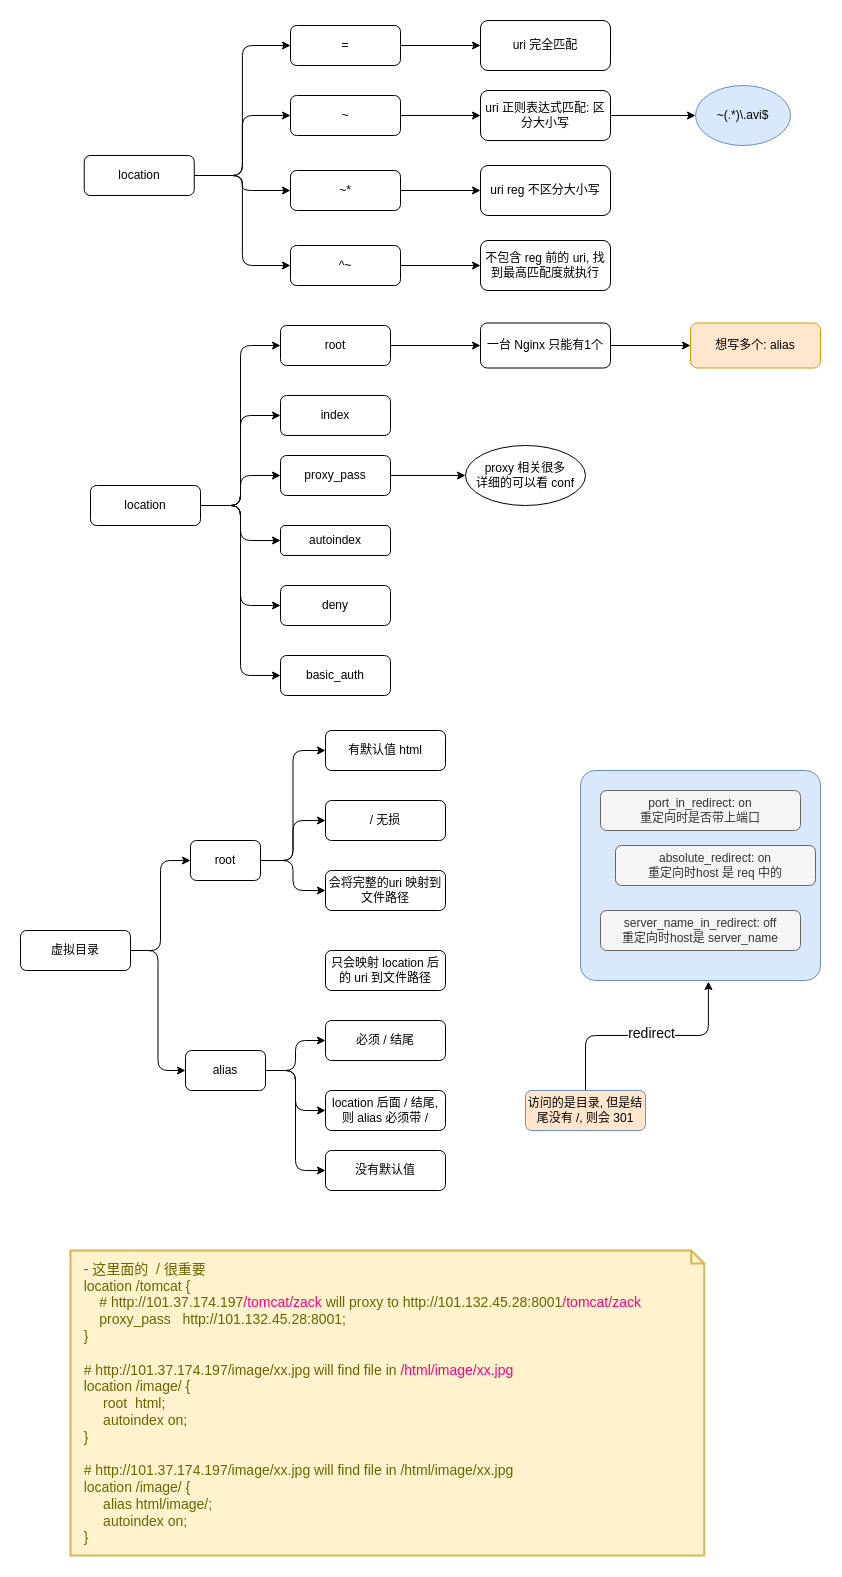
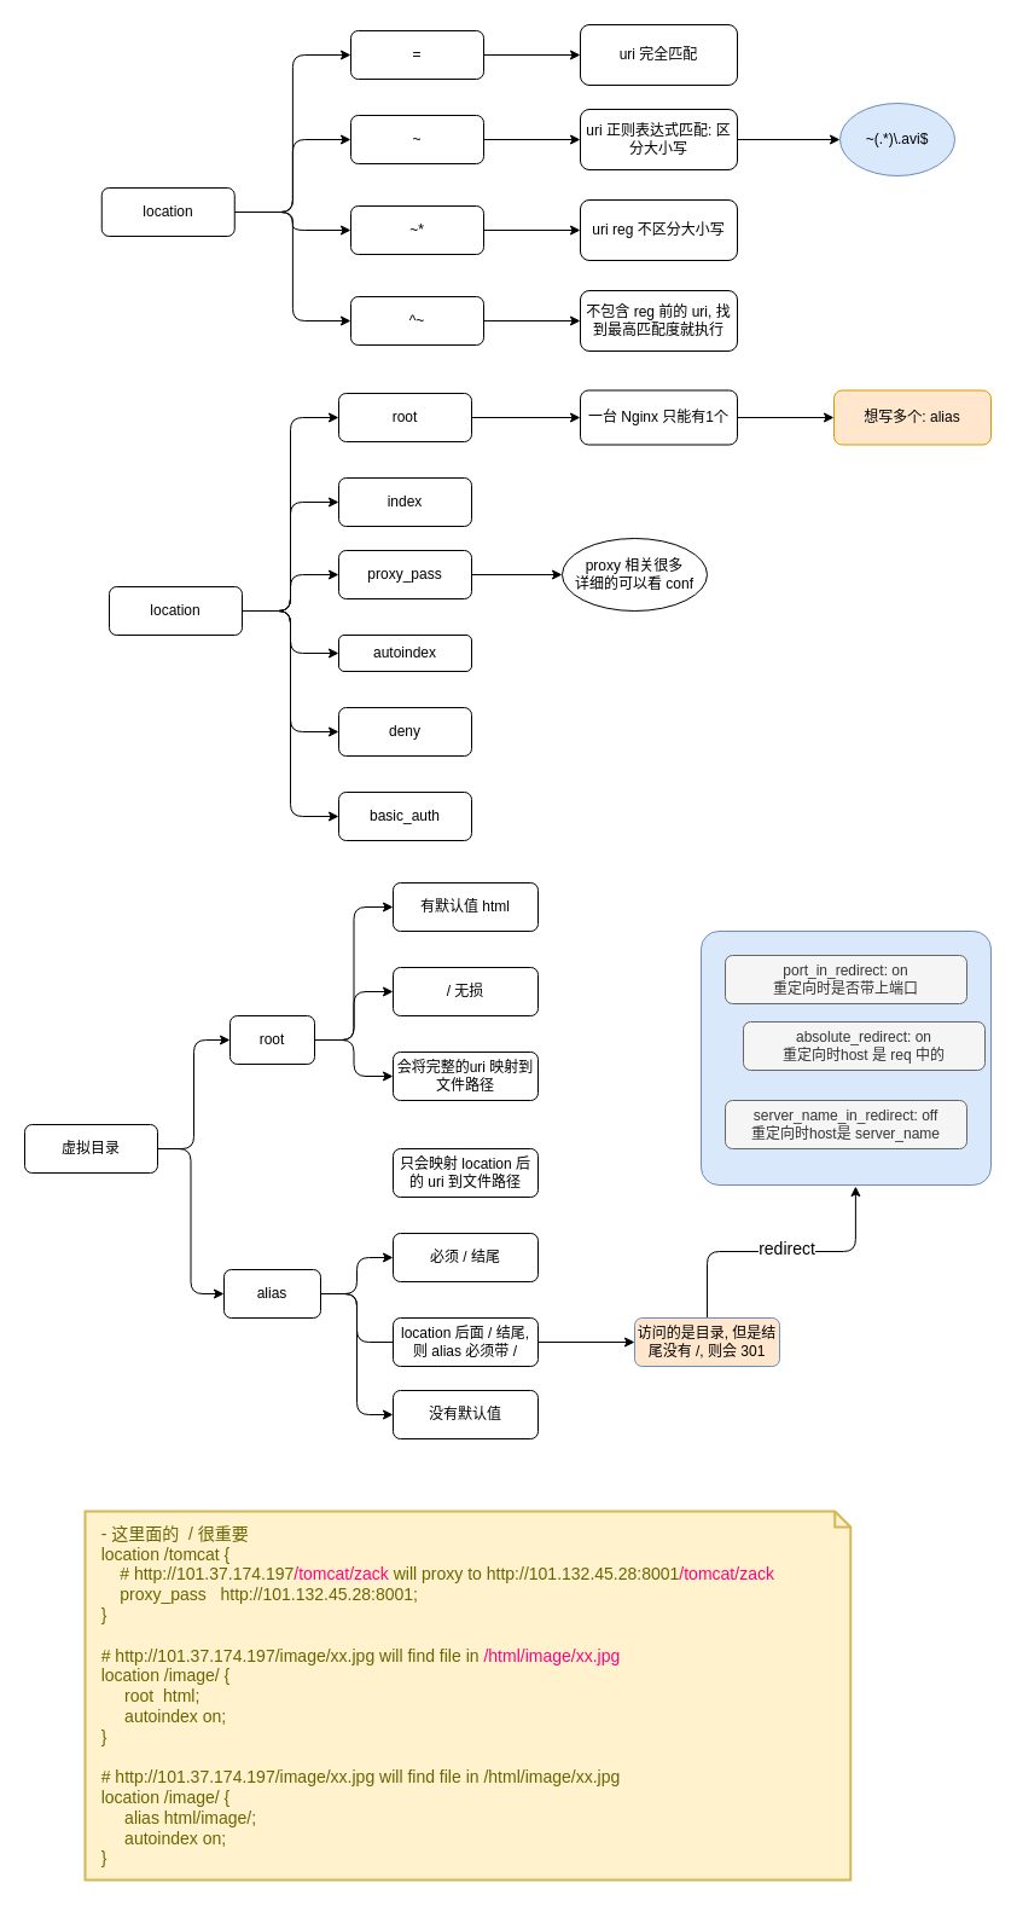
  <mxCell id="0" />
  <mxCell id="1" parent="0" />
  <mxCell id="2" value="" style="edgeStyle=orthogonalEdgeStyle;rounded=1;orthogonalLoop=1;jettySize=auto;html=1;entryX=0;entryY=0.5;entryDx=0;entryDy=0;" parent="1" source="6" target="8" edge="1"><mxGeometry relative="1" as="geometry" /></mxCell>
  <mxCell id="3" style="edgeStyle=orthogonalEdgeStyle;rounded=1;orthogonalLoop=1;jettySize=auto;html=1;entryX=0;entryY=0.5;entryDx=0;entryDy=0;" parent="1" source="6" target="10" edge="1"><mxGeometry relative="1" as="geometry" /></mxCell>
  <mxCell id="4" style="edgeStyle=orthogonalEdgeStyle;rounded=1;orthogonalLoop=1;jettySize=auto;html=1;entryX=0;entryY=0.5;entryDx=0;entryDy=0;" parent="1" source="6" target="12" edge="1"><mxGeometry relative="1" as="geometry" /></mxCell>
  <mxCell id="5" style="edgeStyle=orthogonalEdgeStyle;rounded=1;orthogonalLoop=1;jettySize=auto;html=1;entryX=0;entryY=0.5;entryDx=0;entryDy=0;" parent="1" source="6" target="14" edge="1"><mxGeometry relative="1" as="geometry" /></mxCell>
  <mxCell id="6" value="location" style="rounded=1;whiteSpace=wrap;html=1;" parent="1" vertex="1"><mxGeometry x="83.75" y="155" width="110" height="40" as="geometry" /></mxCell>
  <mxCell id="7" value="" style="edgeStyle=orthogonalEdgeStyle;rounded=1;orthogonalLoop=1;jettySize=auto;html=1;" parent="1" source="8" target="15" edge="1"><mxGeometry relative="1" as="geometry" /></mxCell>
  <mxCell id="8" value="=" style="rounded=1;whiteSpace=wrap;html=1;" parent="1" vertex="1"><mxGeometry x="290" y="25" width="110" height="40" as="geometry" /></mxCell>
  <mxCell id="9" value="" style="edgeStyle=orthogonalEdgeStyle;rounded=1;orthogonalLoop=1;jettySize=auto;html=1;" parent="1" source="10" target="17" edge="1"><mxGeometry relative="1" as="geometry" /></mxCell>
  <mxCell id="10" value="~" style="rounded=1;whiteSpace=wrap;html=1;" parent="1" vertex="1"><mxGeometry x="290" y="95" width="110" height="40" as="geometry" /></mxCell>
  <mxCell id="11" value="" style="edgeStyle=orthogonalEdgeStyle;rounded=1;orthogonalLoop=1;jettySize=auto;html=1;entryX=0;entryY=0.5;entryDx=0;entryDy=0;" parent="1" source="12" target="18" edge="1"><mxGeometry relative="1" as="geometry"><mxPoint x="480" y="185" as="targetPoint" /></mxGeometry></mxCell>
  <mxCell id="12" value="~*" style="rounded=1;whiteSpace=wrap;html=1;" parent="1" vertex="1"><mxGeometry x="290" y="170" width="110" height="40" as="geometry" /></mxCell>
  <mxCell id="13" value="" style="edgeStyle=orthogonalEdgeStyle;rounded=1;orthogonalLoop=1;jettySize=auto;html=1;" parent="1" source="14" target="19" edge="1"><mxGeometry relative="1" as="geometry" /></mxCell>
  <mxCell id="14" value="^~" style="rounded=1;whiteSpace=wrap;html=1;" parent="1" vertex="1"><mxGeometry x="290" y="245" width="110" height="40" as="geometry" /></mxCell>
  <mxCell id="15" value="uri 完全匹配" style="rounded=1;whiteSpace=wrap;html=1;" parent="1" vertex="1"><mxGeometry x="480" y="20" width="130" height="50" as="geometry" /></mxCell>
  <mxCell id="16" value="" style="edgeStyle=orthogonalEdgeStyle;rounded=0;orthogonalLoop=1;jettySize=auto;html=1;" parent="1" source="17" target="20" edge="1"><mxGeometry relative="1" as="geometry" /></mxCell>
  <mxCell id="17" value="uri 正则表达式匹配: 区分大小写" style="rounded=1;whiteSpace=wrap;html=1;" parent="1" vertex="1"><mxGeometry x="480" y="90" width="130" height="50" as="geometry" /></mxCell>
  <mxCell id="18" value="uri reg 不区分大小写" style="rounded=1;whiteSpace=wrap;html=1;" parent="1" vertex="1"><mxGeometry x="480" y="165" width="130" height="50" as="geometry" /></mxCell>
  <mxCell id="19" value="不包含 reg 前的 uri, 找到最高匹配度就执行" style="rounded=1;whiteSpace=wrap;html=1;" parent="1" vertex="1"><mxGeometry x="480" y="240" width="130" height="50" as="geometry" /></mxCell>
  <mxCell id="20" value="~(.*)\.avi$" style="ellipse;whiteSpace=wrap;html=1;rounded=1;fillColor=#dae8fc;strokeColor=#6c8ebf;" parent="1" vertex="1"><mxGeometry x="695" y="85" width="95" height="60" as="geometry" /></mxCell>
  <mxCell id="21" value="" style="edgeStyle=orthogonalEdgeStyle;rounded=1;orthogonalLoop=1;jettySize=auto;html=1;entryX=0;entryY=0.5;entryDx=0;entryDy=0;" parent="1" source="27" target="29" edge="1"><mxGeometry relative="1" as="geometry" /></mxCell>
  <mxCell id="22" style="edgeStyle=orthogonalEdgeStyle;rounded=1;orthogonalLoop=1;jettySize=auto;html=1;entryX=0;entryY=0.5;entryDx=0;entryDy=0;" parent="1" source="27" target="30" edge="1"><mxGeometry relative="1" as="geometry" /></mxCell>
  <mxCell id="23" style="edgeStyle=orthogonalEdgeStyle;rounded=1;orthogonalLoop=1;jettySize=auto;html=1;entryX=0;entryY=0.5;entryDx=0;entryDy=0;" parent="1" source="27" target="32" edge="1"><mxGeometry relative="1" as="geometry" /></mxCell>
  <mxCell id="24" style="edgeStyle=orthogonalEdgeStyle;rounded=1;orthogonalLoop=1;jettySize=auto;html=1;entryX=0;entryY=0.5;entryDx=0;entryDy=0;" parent="1" source="27" target="33" edge="1"><mxGeometry relative="1" as="geometry" /></mxCell>
  <mxCell id="25" style="edgeStyle=orthogonalEdgeStyle;rounded=1;orthogonalLoop=1;jettySize=auto;html=1;entryX=0;entryY=0.5;entryDx=0;entryDy=0;" parent="1" source="27" target="34" edge="1"><mxGeometry relative="1" as="geometry" /></mxCell>
  <mxCell id="26" style="edgeStyle=orthogonalEdgeStyle;rounded=1;orthogonalLoop=1;jettySize=auto;html=1;entryX=0;entryY=0.5;entryDx=0;entryDy=0;" parent="1" source="27" target="35" edge="1"><mxGeometry relative="1" as="geometry" /></mxCell>
  <mxCell id="27" value="location" style="rounded=1;whiteSpace=wrap;html=1;" parent="1" vertex="1"><mxGeometry x="90" y="485" width="110" height="40" as="geometry" /></mxCell>
  <mxCell id="28" value="" style="edgeStyle=orthogonalEdgeStyle;rounded=0;orthogonalLoop=1;jettySize=auto;html=1;" parent="1" source="29" target="39" edge="1"><mxGeometry relative="1" as="geometry" /></mxCell>
  <mxCell id="29" value="root" style="rounded=1;whiteSpace=wrap;html=1;" parent="1" vertex="1"><mxGeometry x="280" y="325" width="110" height="40" as="geometry" /></mxCell>
  <mxCell id="30" value="index" style="rounded=1;whiteSpace=wrap;html=1;" parent="1" vertex="1"><mxGeometry x="280" y="395" width="110" height="40" as="geometry" /></mxCell>
  <mxCell id="31" value="" style="edgeStyle=orthogonalEdgeStyle;rounded=1;orthogonalLoop=1;jettySize=auto;html=1;" parent="1" source="32" target="36" edge="1"><mxGeometry relative="1" as="geometry" /></mxCell>
  <mxCell id="32" value="proxy_pass" style="rounded=1;whiteSpace=wrap;html=1;" parent="1" vertex="1"><mxGeometry x="280" y="455" width="110" height="40" as="geometry" /></mxCell>
  <mxCell id="33" value="autoindex" style="rounded=1;whiteSpace=wrap;html=1;" parent="1" vertex="1"><mxGeometry x="280" y="525" width="110" height="30" as="geometry" /></mxCell>
  <mxCell id="34" value="deny" style="rounded=1;whiteSpace=wrap;html=1;" parent="1" vertex="1"><mxGeometry x="280" y="585" width="110" height="40" as="geometry" /></mxCell>
  <mxCell id="35" value="basic_auth" style="rounded=1;whiteSpace=wrap;html=1;" parent="1" vertex="1"><mxGeometry x="280" y="655" width="110" height="40" as="geometry" /></mxCell>
  <mxCell id="36" value="proxy 相关很多&lt;br&gt;详细的可以看 conf" style="ellipse;whiteSpace=wrap;html=1;rounded=1;" parent="1" vertex="1"><mxGeometry x="465" y="445" width="120" height="60" as="geometry" /></mxCell>
  <mxCell id="37" value="&lt;div&gt;&lt;span&gt;&amp;nbsp; &amp;nbsp;- 这里面的&amp;nbsp; / 很重要&lt;/span&gt;&lt;/div&gt;&lt;div&gt;&lt;span&gt;&amp;nbsp;&lt;/span&gt;&lt;span&gt;&amp;nbsp; location /tomcat {&lt;/span&gt;&lt;/div&gt;&amp;nbsp; &amp;nbsp; &amp;nbsp; &amp;nbsp;# http://101.37.174.197&lt;font color=&quot;#ff0080&quot;&gt;/tomcat/zack&lt;/font&gt; will proxy to http://101.132.45.28:8001&lt;font color=&quot;#ff0080&quot;&gt;/tomcat/zack&lt;/font&gt;&amp;nbsp;&lt;br&gt;&lt;span&gt;&amp;nbsp; &amp;nbsp; &amp;nbsp; &amp;nbsp;proxy_pass&amp;nbsp; &amp;nbsp;http://101.132.45.28:8001;&lt;/span&gt;&lt;br&gt;&lt;div&gt;&amp;nbsp; &amp;nbsp;}&lt;/div&gt;&lt;div&gt;&amp;nbsp; &amp;nbsp;&amp;nbsp;&lt;/div&gt;&lt;div&gt;&amp;nbsp; &amp;nbsp;# http://101.37.174.197/image/xx.jpg will find file in&lt;font color=&quot;#ff0080&quot;&gt; /html/image/xx.jpg&lt;/font&gt;&lt;br&gt;&lt;/div&gt;&lt;div&gt;&amp;nbsp; &amp;nbsp;location /image/ {&lt;/div&gt;&lt;div&gt;&amp;nbsp; &amp;nbsp; &amp;nbsp; &amp;nbsp; root&amp;nbsp; html;&lt;/div&gt;&lt;div&gt;&amp;nbsp; &amp;nbsp; &amp;nbsp; &amp;nbsp; autoindex on;&lt;/div&gt;&lt;div&gt;&amp;nbsp; &amp;nbsp;}&lt;/div&gt;&lt;div&gt;&lt;br&gt;&lt;/div&gt;&lt;div&gt;&lt;div&gt;&amp;nbsp; &amp;nbsp;# http://101.37.174.197/image/xx.jpg will find file in /html/image/xx.jpg&lt;br&gt;&lt;/div&gt;&lt;div&gt;&amp;nbsp; &amp;nbsp;location /image/ {&lt;/div&gt;&lt;div&gt;&amp;nbsp; &amp;nbsp; &amp;nbsp; &amp;nbsp; alias html/&lt;span&gt;image/&lt;/span&gt;&lt;span&gt;;&lt;/span&gt;&lt;/div&gt;&lt;div&gt;&amp;nbsp; &amp;nbsp; &amp;nbsp; &amp;nbsp; autoindex on;&lt;/div&gt;&lt;div&gt;&amp;nbsp; &amp;nbsp;}&lt;/div&gt;&lt;/div&gt;" style="shape=note;strokeWidth=2;fontSize=14;size=13;whiteSpace=wrap;html=1;fillColor=#fff2cc;strokeColor=#d6b656;fontColor=#666600;align=left;" parent="1" vertex="1"><mxGeometry x="70" y="1250" width="633.75" height="305" as="geometry" /></mxCell>
  <mxCell id="38" value="" style="edgeStyle=orthogonalEdgeStyle;rounded=0;orthogonalLoop=1;jettySize=auto;html=1;" parent="1" source="39" target="40" edge="1"><mxGeometry relative="1" as="geometry" /></mxCell>
  <mxCell id="39" value="一台 Nginx 只能有1个" style="rounded=1;whiteSpace=wrap;html=1;" parent="1" vertex="1"><mxGeometry x="480" y="322.5" width="130" height="45" as="geometry" /></mxCell>
  <mxCell id="40" value="想写多个: alias" style="rounded=1;whiteSpace=wrap;html=1;fillColor=#ffe6cc;strokeColor=#d79b00;" parent="1" vertex="1"><mxGeometry x="690" y="322.5" width="130" height="45" as="geometry" /></mxCell>
  <mxCell id="41" style="edgeStyle=orthogonalEdgeStyle;rounded=1;orthogonalLoop=1;jettySize=auto;html=1;entryX=0;entryY=0.5;entryDx=0;entryDy=0;" edge="1" parent="1" source="43" target="47"><mxGeometry relative="1" as="geometry" /></mxCell>
  <mxCell id="42" style="edgeStyle=orthogonalEdgeStyle;rounded=1;orthogonalLoop=1;jettySize=auto;html=1;entryX=0;entryY=0.5;entryDx=0;entryDy=0;" edge="1" parent="1" source="43" target="51"><mxGeometry relative="1" as="geometry" /></mxCell>
  <mxCell id="43" value="虚拟目录" style="rounded=1;whiteSpace=wrap;html=1;" vertex="1" parent="1"><mxGeometry x="20" y="930" width="110" height="40" as="geometry" /></mxCell>
  <mxCell id="44" value="" style="edgeStyle=orthogonalEdgeStyle;rounded=1;orthogonalLoop=1;jettySize=auto;html=1;entryX=0;entryY=0.5;entryDx=0;entryDy=0;" edge="1" parent="1" source="47" target="55"><mxGeometry relative="1" as="geometry" /></mxCell>
  <mxCell id="45" style="edgeStyle=orthogonalEdgeStyle;rounded=1;orthogonalLoop=1;jettySize=auto;html=1;entryX=0;entryY=0.5;entryDx=0;entryDy=0;" edge="1" parent="1" source="47" target="56"><mxGeometry relative="1" as="geometry" /></mxCell>
  <mxCell id="46" style="edgeStyle=orthogonalEdgeStyle;rounded=1;orthogonalLoop=1;jettySize=auto;html=1;entryX=0;entryY=0.5;entryDx=0;entryDy=0;" edge="1" parent="1" source="47" target="58"><mxGeometry relative="1" as="geometry" /></mxCell>
  <mxCell id="47" value="root" style="rounded=1;whiteSpace=wrap;html=1;" vertex="1" parent="1"><mxGeometry x="190" y="840" width="70" height="40" as="geometry" /></mxCell>
  <mxCell id="48" value="" style="edgeStyle=orthogonalEdgeStyle;rounded=1;orthogonalLoop=1;jettySize=auto;html=1;" edge="1" parent="1" source="51" target="52"><mxGeometry relative="1" as="geometry" /></mxCell>
- <mxCell id="49" style="edgeStyle=orthogonalEdgeStyle;rounded=1;orthogonalLoop=1;jettySize=auto;html=1;entryX=0;entryY=0.5;entryDx=0;entryDy=0;" edge="1" parent="1" source="51" target="54"><mxGeometry relative="1" as="geometry" /></mxCell>
+ <mxCell id="49" style="edgeStyle=orthogonalEdgeStyle;rounded=1;orthogonalLoop=1;jettySize=auto;html=1;entryX=0;entryY=0.5;entryDx=0;entryDy=0;endArrow=none;" edge="1" parent="1" source="51" target="54"><mxGeometry relative="1" as="geometry" /></mxCell>
  <mxCell id="50" style="edgeStyle=orthogonalEdgeStyle;rounded=1;orthogonalLoop=1;jettySize=auto;html=1;entryX=0;entryY=0.5;entryDx=0;entryDy=0;" edge="1" parent="1" source="51" target="59"><mxGeometry relative="1" as="geometry" /></mxCell>
  <mxCell id="51" value="alias" style="rounded=1;whiteSpace=wrap;html=1;" vertex="1" parent="1"><mxGeometry x="185" y="1050" width="80" height="40" as="geometry" /></mxCell>
  <mxCell id="52" value="必须 / 结尾" style="rounded=1;whiteSpace=wrap;html=1;" vertex="1" parent="1"><mxGeometry x="325" y="1020" width="120" height="40" as="geometry" /></mxCell>
+ <mxCell id="53" value="" style="edgeStyle=orthogonalEdgeStyle;rounded=1;orthogonalLoop=1;jettySize=auto;html=1;" edge="1" parent="1" source="54" target="62"><mxGeometry relative="1" as="geometry" /></mxCell>
  <mxCell id="54" value="location 后面 / 结尾, &lt;br&gt;则 alias 必须带 /" style="rounded=1;whiteSpace=wrap;html=1;" vertex="1" parent="1"><mxGeometry x="325" y="1090" width="120" height="40" as="geometry" /></mxCell>
  <mxCell id="55" value="/ 无损" style="rounded=1;whiteSpace=wrap;html=1;" vertex="1" parent="1"><mxGeometry x="325" y="800" width="120" height="40" as="geometry" /></mxCell>
  <mxCell id="56" value="会将完整的uri 映射到文件路径" style="rounded=1;whiteSpace=wrap;html=1;" vertex="1" parent="1"><mxGeometry x="325" y="870" width="120" height="40" as="geometry" /></mxCell>
  <mxCell id="57" value="只会映射 location 后的 uri 到文件路径" style="rounded=1;whiteSpace=wrap;html=1;" vertex="1" parent="1"><mxGeometry x="325" y="950" width="120" height="40" as="geometry" /></mxCell>
  <mxCell id="58" value="有默认值 html" style="rounded=1;whiteSpace=wrap;html=1;" vertex="1" parent="1"><mxGeometry x="325" y="730" width="120" height="40" as="geometry" /></mxCell>
  <mxCell id="59" value="没有默认值" style="rounded=1;whiteSpace=wrap;html=1;" vertex="1" parent="1"><mxGeometry x="325" y="1150" width="120" height="40" as="geometry" /></mxCell>
  <mxCell id="60" style="edgeStyle=orthogonalEdgeStyle;rounded=1;orthogonalLoop=1;jettySize=auto;html=1;entryX=0.533;entryY=1.005;entryDx=0;entryDy=0;entryPerimeter=0;" edge="1" parent="1" source="62" target="64"><mxGeometry relative="1" as="geometry" /></mxCell>
  <mxCell id="61" value="&lt;font style=&quot;font-size: 14px&quot;&gt;redirect&lt;/font&gt;" style="edgeLabel;html=1;align=center;verticalAlign=middle;resizable=0;points=[];" vertex="1" connectable="0" parent="60"><mxGeometry x="0.123" y="-2" relative="1" as="geometry"><mxPoint x="-10" y="-5" as="offset" /></mxGeometry></mxCell>
  <mxCell id="62" value="访问的是目录, 但是结尾没有 /, 则会 301" style="rounded=1;whiteSpace=wrap;html=1;fillColor=#ffe6cc;strokeColor=#6c8ebf;" vertex="1" parent="1"><mxGeometry x="525" y="1090" width="120" height="40" as="geometry" /></mxCell>
  <mxCell id="63" value="" style="group" vertex="1" connectable="0" parent="1"><mxGeometry x="580" y="770" width="240" height="210" as="geometry" /></mxCell>
  <mxCell id="64" value="" style="rounded=1;whiteSpace=wrap;html=1;arcSize=7;fillColor=#dae8fc;strokeColor=#6c8ebf;" vertex="1" parent="63"><mxGeometry width="240" height="210" as="geometry" /></mxCell>
  <mxCell id="65" value="port_in_redirect: on&lt;br&gt;重定向时是否带上端口" style="rounded=1;whiteSpace=wrap;html=1;fillColor=#f5f5f5;strokeColor=#666666;fontColor=#333333;" vertex="1" parent="63"><mxGeometry x="20" y="20" width="200" height="40" as="geometry" /></mxCell>
  <mxCell id="66" value="absolute_redirect: on&lt;br&gt;重定向时host 是 req 中的" style="rounded=1;whiteSpace=wrap;html=1;fillColor=#f5f5f5;strokeColor=#666666;fontColor=#333333;" vertex="1" parent="63"><mxGeometry x="35" y="75" width="200" height="40" as="geometry" /></mxCell>
  <mxCell id="67" value="server_name_in_redirect: off&lt;br&gt;重定向时host是 server_name" style="rounded=1;whiteSpace=wrap;html=1;fillColor=#f5f5f5;strokeColor=#666666;fontColor=#333333;" vertex="1" parent="63"><mxGeometry x="20" y="140" width="200" height="40" as="geometry" /></mxCell>
